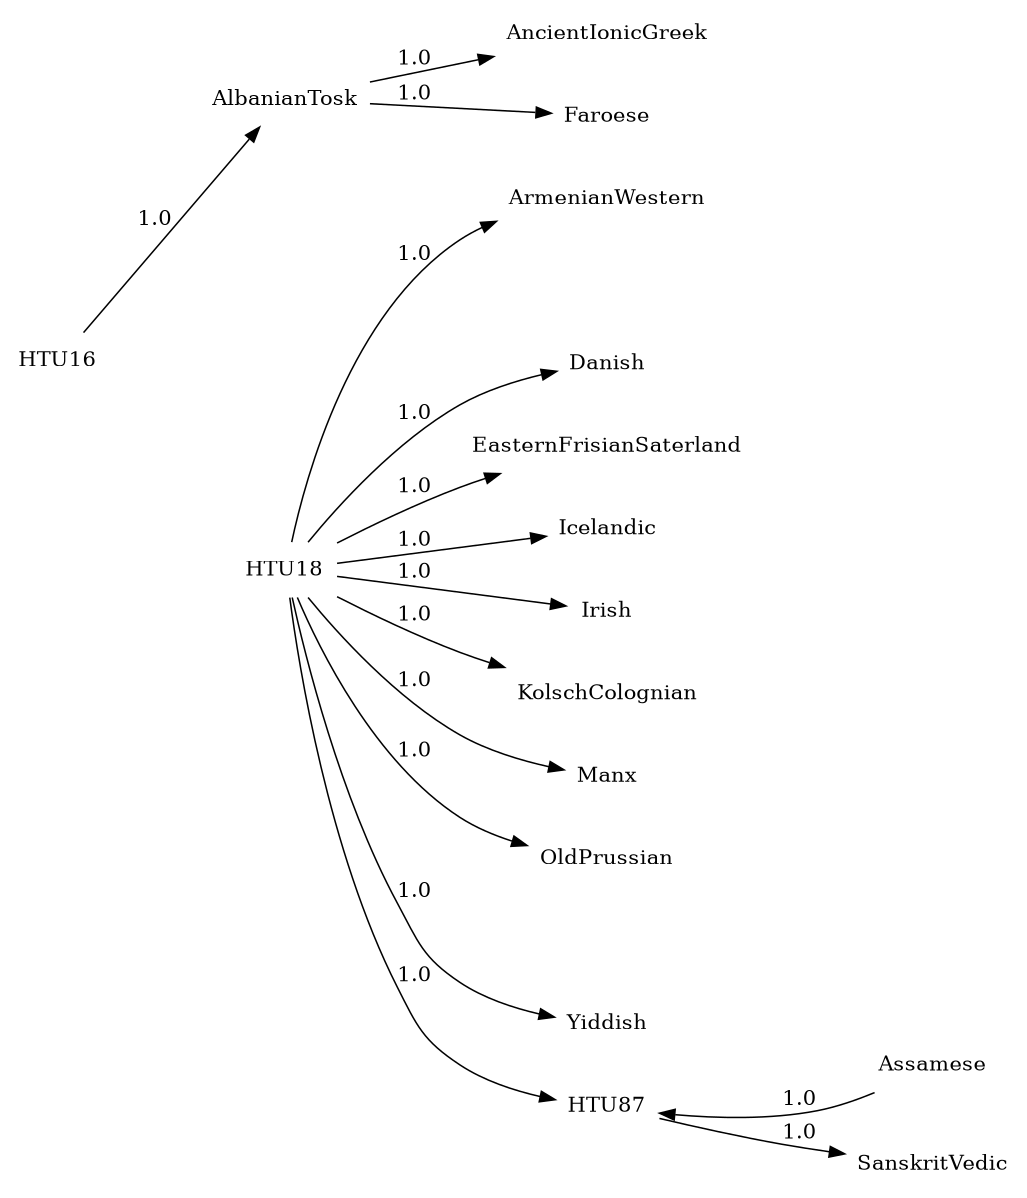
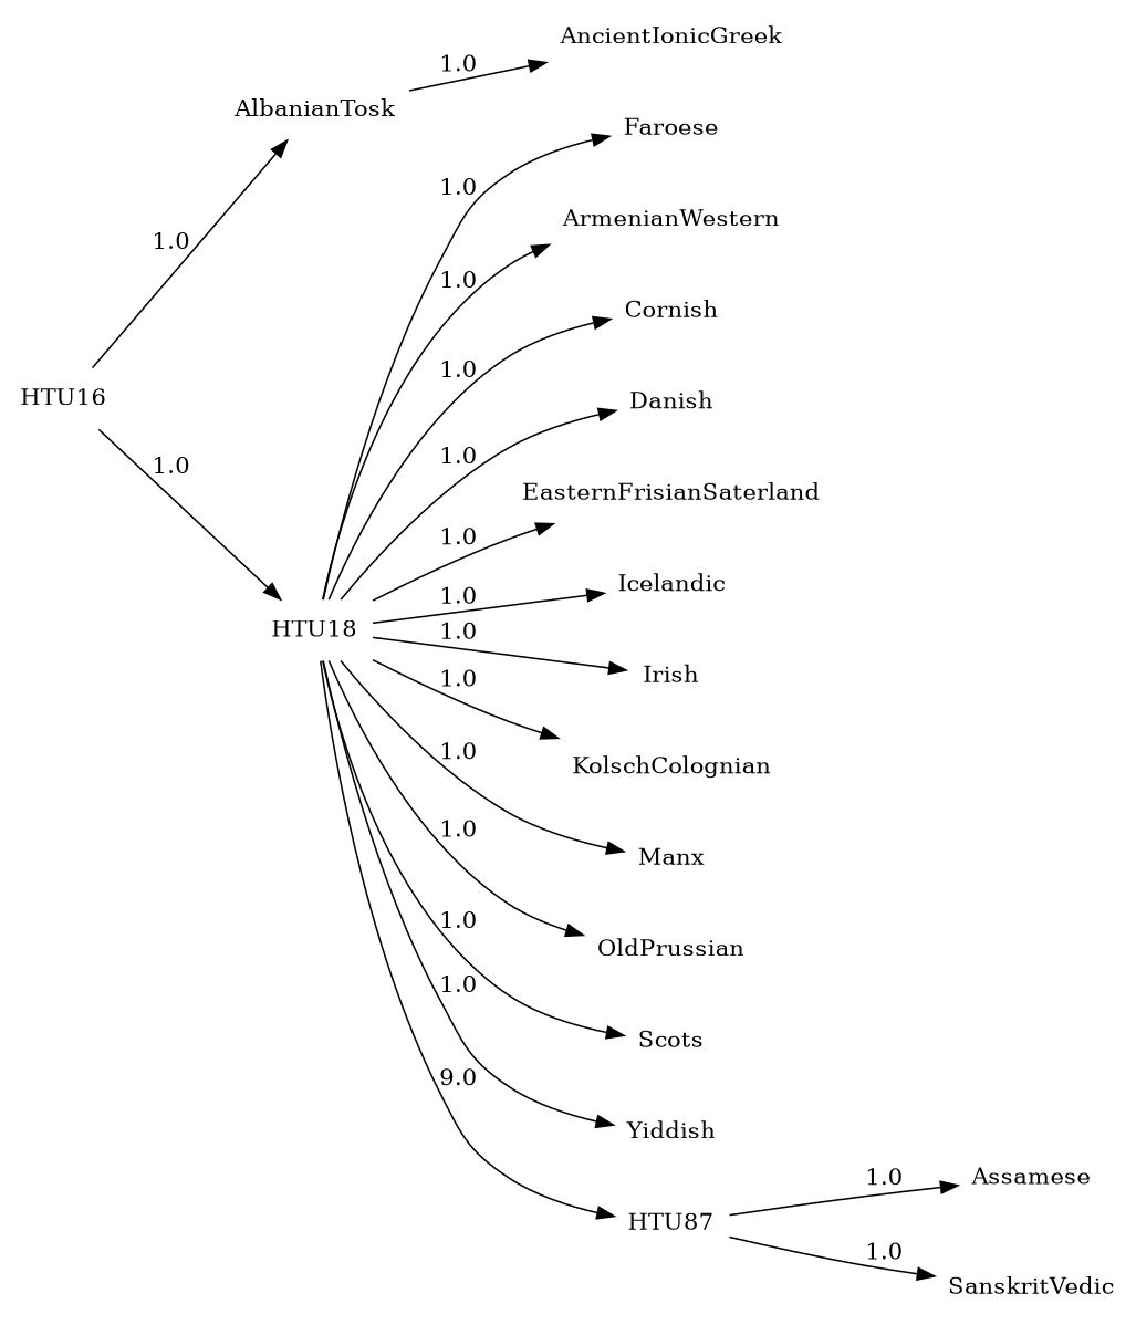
  digraph {
    rankdir=LR
    node [shape=none]
    n1 [label=AlbanianTosk]
    n2 [label=AncientIonicGreek]
    n3 [label=ArmenianWestern]
    n4 [label=Assamese]
+   n5 [label=Cornish]
    n6 [label=Danish]
    n7 [label=EasternFrisianSaterland]
    n8 [label=Faroese]
    n9 [label=Icelandic]
    n10 [label=Irish]
    n11 [label=KolschColognian]
    n12 [label=Manx]
    n13 [label=OldPrussian]
    n14 [label=SanskritVedic]
+   n15 [label=Scots]
    n16 [label=Yiddish]
    n17 [label=HTU16]
    n18 [label=HTU18]
    n19 [label=HTU87]
    n1 -> n2 [label=1.0]
    n17 -> n1 [label=1.0]
+   n17 -> n18 [label=1.0]
    n18 -> n3 [label=1.0]
+   n18 -> n5 [label=1.0]
    n18 -> n6 [label=1.0]
    n18 -> n7 [label=1.0]
-   n1 -> n8 [label=1.0]
+   n18 -> n8 [label=1.0]
    n18 -> n9 [label=1.0]
    n18 -> n10 [label=1.0]
    n18 -> n11 [label=1.0]
    n18 -> n12 [label=1.0]
    n18 -> n13 [label=1.0]
+   n18 -> n15 [label=1.0]
    n18 -> n16 [label=1.0]
-   n18 -> n19 [label=1.0]
-   n4 -> n19 [label=1.0]
+   n18 -> n19 [label=9.0]
+   n19 -> n4 [label=1.0]
    n19 -> n14 [label=1.0]
  }
